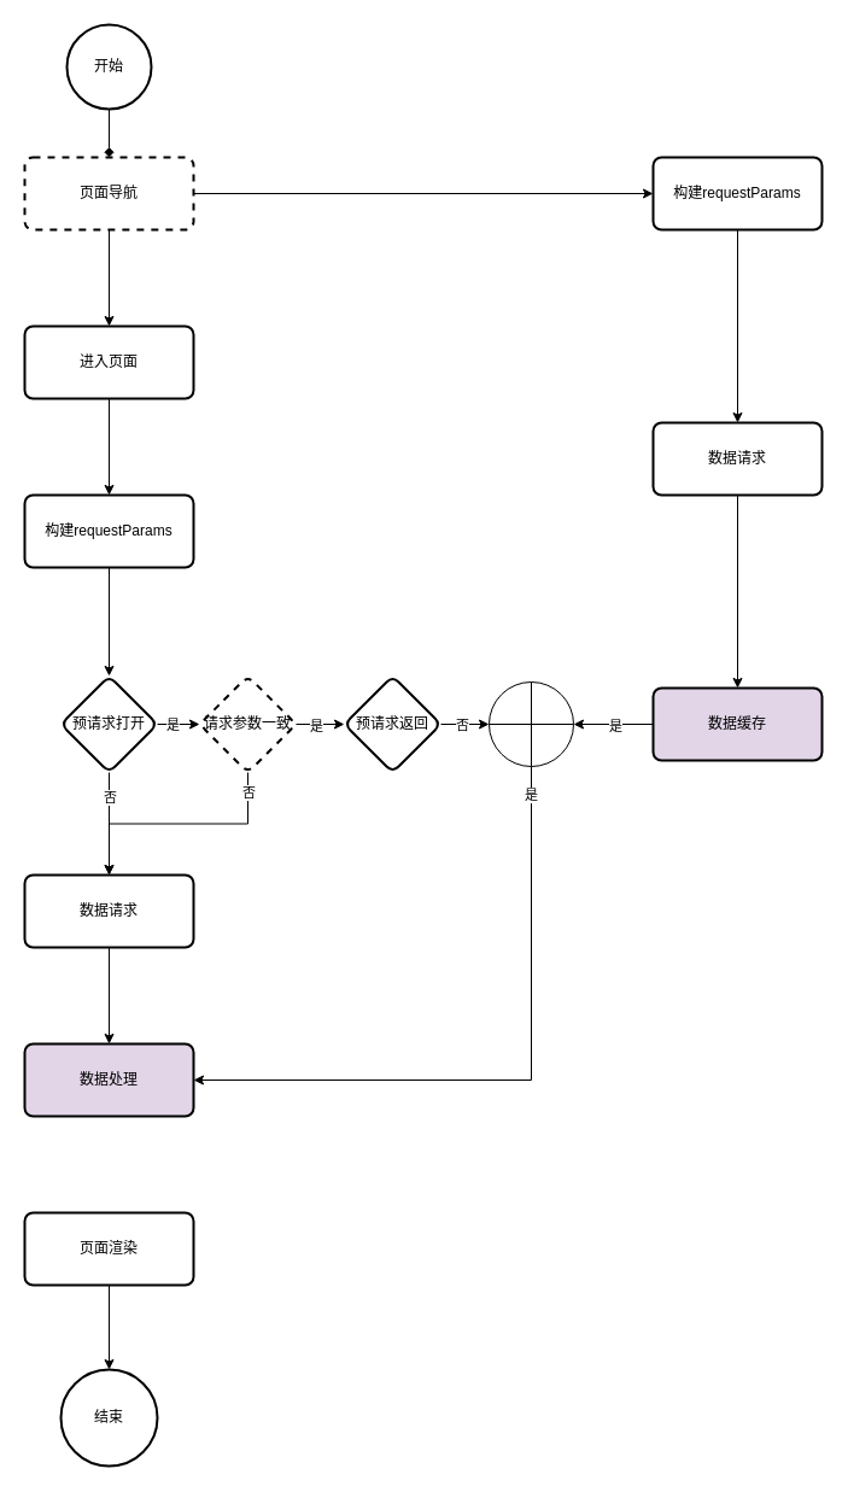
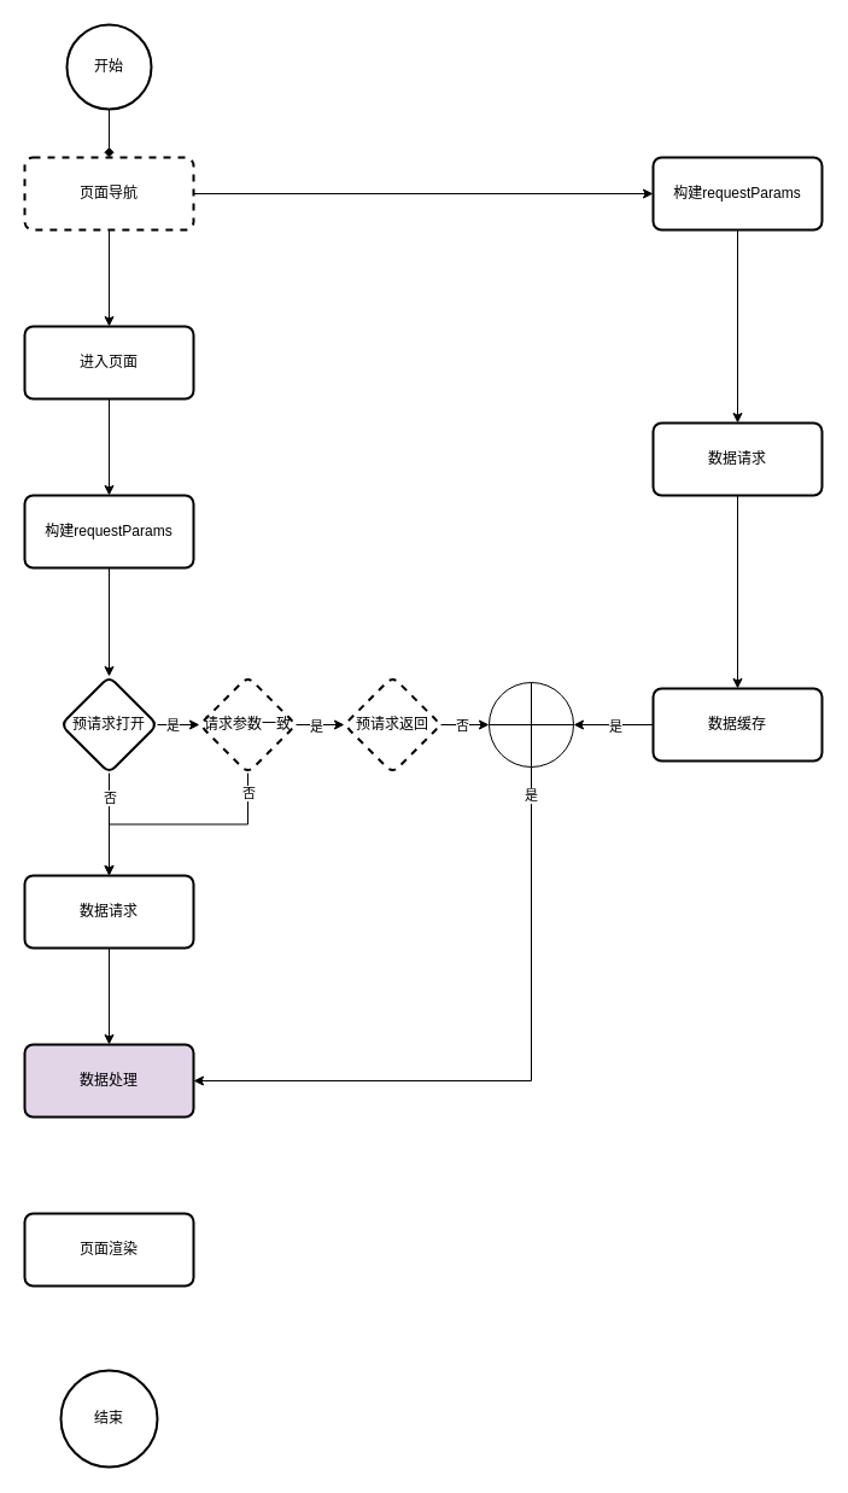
  <mxCell id="0" />
  <mxCell id="1" parent="0" />
  <mxCell id="2" style="edgeStyle=orthogonalEdgeStyle;rounded=0;orthogonalLoop=1;jettySize=auto;html=1;exitX=0.5;exitY=1;exitDx=0;exitDy=0;exitPerimeter=0;entryX=0.5;entryY=0;entryDx=0;entryDy=0;endArrow=diamond;" edge="1" parent="1" source="3" target="6"><mxGeometry relative="1" as="geometry" /></mxCell>
  <mxCell id="3" value="开始" style="strokeWidth=2;html=1;shape=mxgraph.flowchart.start_2;whiteSpace=wrap;" vertex="1" parent="1"><mxGeometry x="55" y="20" width="70" height="70" as="geometry" /></mxCell>
  <mxCell id="4" value="" style="edgeStyle=orthogonalEdgeStyle;rounded=0;orthogonalLoop=1;jettySize=auto;html=1;" edge="1" parent="1" source="6" target="8"><mxGeometry relative="1" as="geometry" /></mxCell>
  <mxCell id="5" value="" style="edgeStyle=orthogonalEdgeStyle;rounded=0;orthogonalLoop=1;jettySize=auto;html=1;" edge="1" parent="1" source="6" target="16"><mxGeometry relative="1" as="geometry" /></mxCell>
  <mxCell id="6" value="页面导航" style="rounded=1;whiteSpace=wrap;html=1;absoluteArcSize=1;arcSize=14;strokeWidth=2;dashed=1;" vertex="1" parent="1"><mxGeometry x="20" y="130" width="140" height="60" as="geometry" /></mxCell>
  <mxCell id="7" value="" style="edgeStyle=orthogonalEdgeStyle;rounded=0;orthogonalLoop=1;jettySize=auto;html=1;" edge="1" parent="1" source="8" target="30"><mxGeometry relative="1" as="geometry" /></mxCell>
  <mxCell id="8" value="进入页面" style="rounded=1;whiteSpace=wrap;html=1;absoluteArcSize=1;arcSize=14;strokeWidth=2;" vertex="1" parent="1"><mxGeometry x="20" y="270" width="140" height="60" as="geometry" /></mxCell>
  <mxCell id="9" value="" style="edgeStyle=orthogonalEdgeStyle;rounded=0;orthogonalLoop=1;jettySize=auto;html=1;" edge="1" parent="1" source="10" target="11"><mxGeometry relative="1" as="geometry" /></mxCell>
  <mxCell id="10" value="数据请求" style="rounded=1;whiteSpace=wrap;html=1;absoluteArcSize=1;arcSize=14;strokeWidth=2;" vertex="1" parent="1"><mxGeometry x="20" y="725" width="140" height="60" as="geometry" /></mxCell>
  <mxCell id="11" value="数据处理" style="rounded=1;whiteSpace=wrap;html=1;absoluteArcSize=1;arcSize=14;strokeWidth=2;fillColor=#e1d5e7;" vertex="1" parent="1"><mxGeometry x="20" y="865" width="140" height="60" as="geometry" /></mxCell>
- <mxCell id="12" value="" style="edgeStyle=orthogonalEdgeStyle;rounded=0;orthogonalLoop=1;jettySize=auto;html=1;" edge="1" parent="1" source="13" target="14"><mxGeometry relative="1" as="geometry" /></mxCell>
  <mxCell id="13" value="页面渲染" style="rounded=1;whiteSpace=wrap;html=1;absoluteArcSize=1;arcSize=14;strokeWidth=2;" vertex="1" parent="1"><mxGeometry x="20" y="1005" width="140" height="60" as="geometry" /></mxCell>
  <mxCell id="14" value="结束" style="ellipse;whiteSpace=wrap;html=1;rounded=1;arcSize=14;strokeWidth=2;" vertex="1" parent="1"><mxGeometry x="50" y="1135" width="80" height="80" as="geometry" /></mxCell>
  <mxCell id="15" value="" style="edgeStyle=orthogonalEdgeStyle;rounded=0;orthogonalLoop=1;jettySize=auto;html=1;" edge="1" parent="1" source="16" target="28"><mxGeometry relative="1" as="geometry" /></mxCell>
  <mxCell id="16" value="构建requestParams" style="rounded=1;whiteSpace=wrap;html=1;absoluteArcSize=1;arcSize=14;strokeWidth=2;" vertex="1" parent="1"><mxGeometry x="541" y="130" width="140" height="60" as="geometry" /></mxCell>
  <mxCell id="17" style="edgeStyle=orthogonalEdgeStyle;rounded=0;orthogonalLoop=1;jettySize=auto;html=1;exitX=0.5;exitY=1;exitDx=0;exitDy=0;entryX=0.5;entryY=0;entryDx=0;entryDy=0;" edge="1" parent="1" source="21" target="10"><mxGeometry relative="1" as="geometry" /></mxCell>
  <mxCell id="18" value="否" style="edgeLabel;html=1;align=center;verticalAlign=middle;resizable=0;points=[];" vertex="1" connectable="0" parent="17"><mxGeometry x="-0.247" y="2" relative="1" as="geometry"><mxPoint x="-2" y="-12" as="offset" /></mxGeometry></mxCell>
  <mxCell id="19" value="" style="edgeStyle=orthogonalEdgeStyle;rounded=0;orthogonalLoop=1;jettySize=auto;html=1;" edge="1" parent="1" source="21" target="26"><mxGeometry relative="1" as="geometry" /></mxCell>
  <mxCell id="20" value="是" style="edgeLabel;html=1;align=center;verticalAlign=middle;resizable=0;points=[];" vertex="1" connectable="0" parent="19"><mxGeometry x="-0.05" y="-1" relative="1" as="geometry"><mxPoint x="-7" y="1" as="offset" /></mxGeometry></mxCell>
  <mxCell id="21" value="预请求打开" style="rhombus;whiteSpace=wrap;html=1;rounded=1;arcSize=14;strokeWidth=2;" vertex="1" parent="1"><mxGeometry x="50" y="560" width="80" height="80" as="geometry" /></mxCell>
  <mxCell id="22" style="edgeStyle=orthogonalEdgeStyle;rounded=0;orthogonalLoop=1;jettySize=auto;html=1;exitX=0.5;exitY=1;exitDx=0;exitDy=0;entryX=0.5;entryY=0;entryDx=0;entryDy=0;" edge="1" parent="1" source="26" target="10"><mxGeometry relative="1" as="geometry" /></mxCell>
  <mxCell id="23" value="否" style="edgeLabel;html=1;align=center;verticalAlign=middle;resizable=0;points=[];" vertex="1" connectable="0" parent="22"><mxGeometry x="-0.845" relative="1" as="geometry"><mxPoint as="offset" /></mxGeometry></mxCell>
  <mxCell id="24" value="" style="edgeStyle=orthogonalEdgeStyle;rounded=0;orthogonalLoop=1;jettySize=auto;html=1;" edge="1" parent="1" source="26" target="33"><mxGeometry relative="1" as="geometry" /></mxCell>
  <mxCell id="25" value="是" style="edgeLabel;html=1;align=center;verticalAlign=middle;resizable=0;points=[];" vertex="1" connectable="0" parent="24"><mxGeometry x="-0.2" y="-1" relative="1" as="geometry"><mxPoint as="offset" /></mxGeometry></mxCell>
  <mxCell id="26" value="请求参数一致" style="rhombus;whiteSpace=wrap;html=1;rounded=1;arcSize=14;strokeWidth=2;dashed=1;" vertex="1" parent="1"><mxGeometry x="165" y="560" width="80" height="80" as="geometry" /></mxCell>
  <mxCell id="27" value="" style="edgeStyle=orthogonalEdgeStyle;rounded=0;orthogonalLoop=1;jettySize=auto;html=1;" edge="1" parent="1" source="28" target="36"><mxGeometry relative="1" as="geometry" /></mxCell>
  <mxCell id="28" value="数据请求" style="rounded=1;whiteSpace=wrap;html=1;absoluteArcSize=1;arcSize=14;strokeWidth=2;" vertex="1" parent="1"><mxGeometry x="541" y="350" width="140" height="60" as="geometry" /></mxCell>
  <mxCell id="29" style="edgeStyle=orthogonalEdgeStyle;rounded=0;orthogonalLoop=1;jettySize=auto;html=1;exitX=0.5;exitY=1;exitDx=0;exitDy=0;entryX=0.5;entryY=0;entryDx=0;entryDy=0;" edge="1" parent="1" source="30" target="21"><mxGeometry relative="1" as="geometry" /></mxCell>
  <mxCell id="30" value="构建requestParams" style="rounded=1;whiteSpace=wrap;html=1;absoluteArcSize=1;arcSize=14;strokeWidth=2;" vertex="1" parent="1"><mxGeometry x="20" y="410" width="140" height="60" as="geometry" /></mxCell>
  <mxCell id="31" style="edgeStyle=orthogonalEdgeStyle;rounded=0;orthogonalLoop=1;jettySize=auto;html=1;exitX=1;exitY=0.5;exitDx=0;exitDy=0;entryX=0;entryY=0.5;entryDx=0;entryDy=0;entryPerimeter=0;" edge="1" parent="1" source="33" target="39"><mxGeometry relative="1" as="geometry" /></mxCell>
  <mxCell id="32" value="否" style="edgeLabel;html=1;align=center;verticalAlign=middle;resizable=0;points=[];" vertex="1" connectable="0" parent="31"><mxGeometry x="-0.143" relative="1" as="geometry"><mxPoint as="offset" /></mxGeometry></mxCell>
- <mxCell id="33" value="预请求返回" style="rhombus;whiteSpace=wrap;html=1;rounded=1;arcSize=14;strokeWidth=2;" vertex="1" parent="1"><mxGeometry x="285" y="560" width="80" height="80" as="geometry" /></mxCell>
+ <mxCell id="33" value="预请求返回" style="rhombus;whiteSpace=wrap;html=1;rounded=1;arcSize=14;strokeWidth=2;dashed=1;" vertex="1" parent="1"><mxGeometry x="285" y="560" width="80" height="80" as="geometry" /></mxCell>
  <mxCell id="34" style="edgeStyle=orthogonalEdgeStyle;rounded=0;orthogonalLoop=1;jettySize=auto;html=1;exitX=0;exitY=0.5;exitDx=0;exitDy=0;entryX=1;entryY=0.5;entryDx=0;entryDy=0;entryPerimeter=0;" edge="1" parent="1" source="36" target="39"><mxGeometry relative="1" as="geometry" /></mxCell>
  <mxCell id="35" value="是" style="edgeLabel;html=1;align=center;verticalAlign=middle;resizable=0;points=[];" vertex="1" connectable="0" parent="34"><mxGeometry x="-0.04" y="1" relative="1" as="geometry"><mxPoint as="offset" /></mxGeometry></mxCell>
- <mxCell id="36" value="数据缓存" style="rounded=1;whiteSpace=wrap;html=1;absoluteArcSize=1;arcSize=14;strokeWidth=2;fillColor=#e1d5e7;" vertex="1" parent="1"><mxGeometry x="541" y="570" width="140" height="60" as="geometry" /></mxCell>
+ <mxCell id="36" value="数据缓存" style="rounded=1;whiteSpace=wrap;html=1;absoluteArcSize=1;arcSize=14;strokeWidth=2;" vertex="1" parent="1"><mxGeometry x="541" y="570" width="140" height="60" as="geometry" /></mxCell>
  <mxCell id="37" style="edgeStyle=orthogonalEdgeStyle;rounded=0;orthogonalLoop=1;jettySize=auto;html=1;exitX=0.5;exitY=1;exitDx=0;exitDy=0;exitPerimeter=0;entryX=1;entryY=0.5;entryDx=0;entryDy=0;" edge="1" parent="1" source="39" target="11"><mxGeometry relative="1" as="geometry" /></mxCell>
  <mxCell id="38" value="是" style="edgeLabel;html=1;align=center;verticalAlign=middle;resizable=0;points=[];" vertex="1" connectable="0" parent="37"><mxGeometry x="-0.915" y="-1" relative="1" as="geometry"><mxPoint as="offset" /></mxGeometry></mxCell>
  <mxCell id="39" value="" style="verticalLabelPosition=bottom;verticalAlign=top;html=1;shape=mxgraph.flowchart.summing_function;" vertex="1" parent="1"><mxGeometry x="405" y="565" width="70" height="70" as="geometry" /></mxCell>
